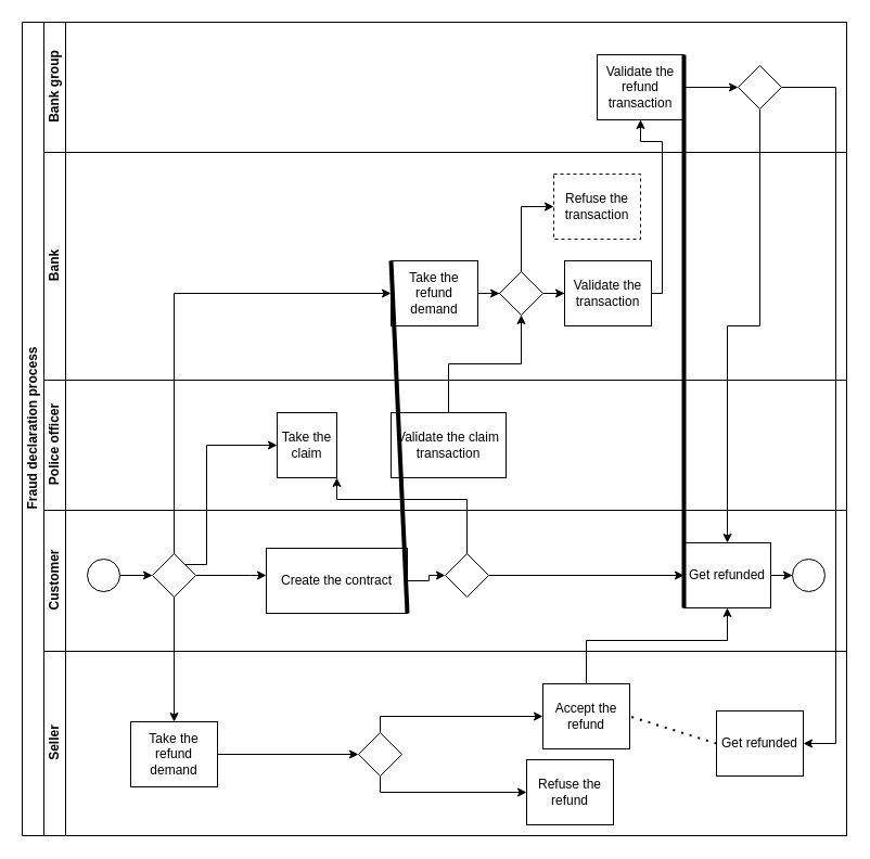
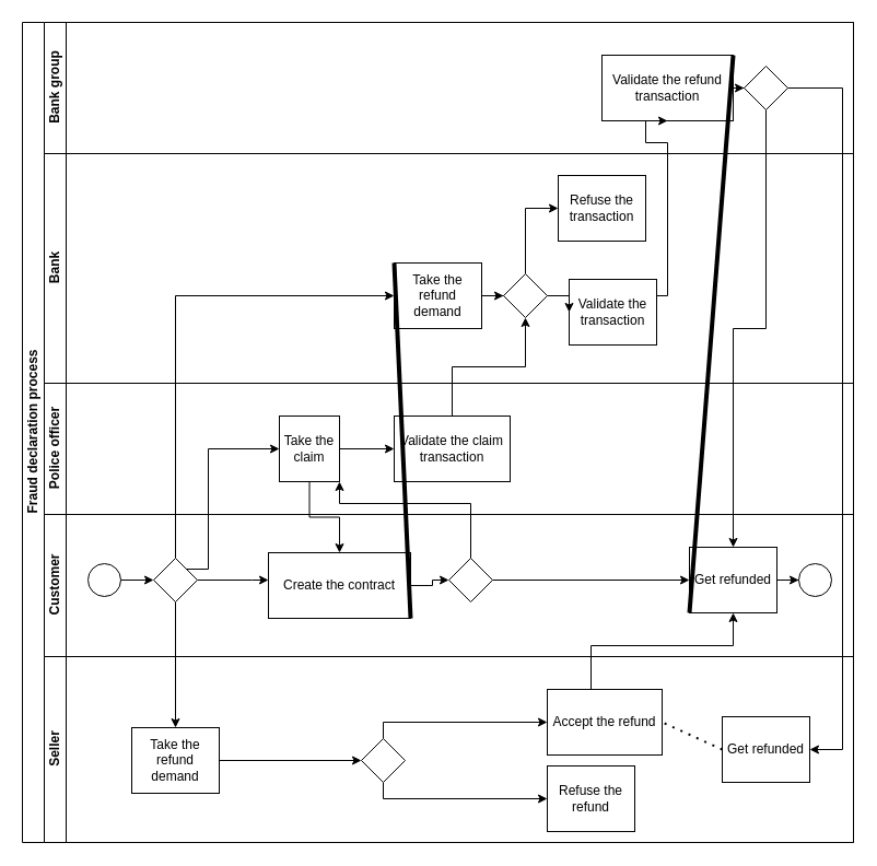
  <mxCell id="0" />
  <mxCell id="1" parent="0" />
  <mxCell id="2" value="Fraud declaration process" style="swimlane;html=1;childLayout=stackLayout;resizeParent=1;resizeParentMax=0;horizontal=0;startSize=20;horizontalStack=0;" parent="1" vertex="1"><mxGeometry x="20" y="20" width="760" height="750" as="geometry" /></mxCell>
  <mxCell id="3" value="Bank group" style="swimlane;html=1;startSize=20;horizontal=0;" parent="2" vertex="1"><mxGeometry x="20" width="740" height="120" as="geometry"><mxRectangle x="20" y="240" width="430" height="30" as="alternateBounds" /></mxGeometry></mxCell>
  <mxCell id="4" style="edgeStyle=orthogonalEdgeStyle;rounded=0;orthogonalLoop=1;jettySize=auto;html=1;entryX=0;entryY=0.5;entryDx=0;entryDy=0;" parent="3" source="5" target="6" edge="1"><mxGeometry relative="1" as="geometry" /></mxCell>
- <mxCell id="5" value="Validate the refund transaction" style="rounded=0;whiteSpace=wrap;html=1;fontFamily=Helvetica;fontSize=12;fontColor=#000000;align=center;" parent="3" vertex="1"><mxGeometry x="510" y="30" width="80" height="60" as="geometry" /></mxCell>
+ <mxCell id="5" value="Validate the refund transaction" style="rounded=0;whiteSpace=wrap;html=1;fontFamily=Helvetica;fontSize=12;fontColor=#000000;align=center;" parent="3" vertex="1"><mxGeometry x="510" y="30" width="120" height="60" as="geometry" /></mxCell>
  <mxCell id="6" value="" style="rhombus;whiteSpace=wrap;html=1;fontFamily=Helvetica;fontSize=12;fontColor=#000000;align=center;" parent="3" vertex="1"><mxGeometry x="640" y="40" width="40" height="40" as="geometry" /></mxCell>
  <mxCell id="7" value="Bank" style="swimlane;html=1;startSize=20;horizontal=0;" parent="2" vertex="1"><mxGeometry x="20" y="120" width="740" height="210" as="geometry" /></mxCell>
- <mxCell id="8" value="Validate the transaction" style="rounded=0;whiteSpace=wrap;html=1;fontFamily=Helvetica;fontSize=12;fontColor=#000000;align=center;" parent="7" vertex="1"><mxGeometry x="480" y="100" width="80" height="60" as="geometry" /></mxCell>
- <mxCell id="9" value="Refuse the transaction" style="rounded=0;whiteSpace=wrap;html=1;fontFamily=Helvetica;fontSize=12;fontColor=#000000;align=center;dashed=1;" parent="7" vertex="1"><mxGeometry x="470" y="20" width="80" height="60" as="geometry" /></mxCell>
+ <mxCell id="8" value="Validate the transaction" style="rounded=0;whiteSpace=wrap;html=1;fontFamily=Helvetica;fontSize=12;fontColor=#000000;align=center;" parent="7" vertex="1"><mxGeometry x="480" y="115" width="80" height="60" as="geometry" /></mxCell>
+ <mxCell id="9" value="Refuse the transaction" style="rounded=0;whiteSpace=wrap;html=1;fontFamily=Helvetica;fontSize=12;fontColor=#000000;align=center;" parent="7" vertex="1"><mxGeometry x="470" y="20" width="80" height="60" as="geometry" /></mxCell>
  <mxCell id="10" style="edgeStyle=orthogonalEdgeStyle;rounded=0;orthogonalLoop=1;jettySize=auto;html=1;exitX=0.5;exitY=0;exitDx=0;exitDy=0;entryX=0;entryY=0.5;entryDx=0;entryDy=0;" parent="7" source="12" target="9" edge="1"><mxGeometry relative="1" as="geometry"><Array as="points"><mxPoint x="440" y="50" /></Array><mxPoint x="396.037" y="115.963" as="sourcePoint" /><mxPoint x="410" y="50" as="targetPoint" /></mxGeometry></mxCell>
  <mxCell id="11" style="edgeStyle=orthogonalEdgeStyle;rounded=0;orthogonalLoop=1;jettySize=auto;html=1;" parent="7" source="12" target="8" edge="1"><mxGeometry relative="1" as="geometry" /></mxCell>
  <mxCell id="12" value="" style="rhombus;whiteSpace=wrap;html=1;fontFamily=Helvetica;fontSize=12;fontColor=#000000;align=center;" parent="7" vertex="1"><mxGeometry x="420" y="110" width="40" height="40" as="geometry" /></mxCell>
  <mxCell id="13" style="edgeStyle=orthogonalEdgeStyle;rounded=0;orthogonalLoop=1;jettySize=auto;html=1;entryX=0;entryY=0.5;entryDx=0;entryDy=0;" parent="7" source="14" target="12" edge="1"><mxGeometry relative="1" as="geometry" /></mxCell>
  <mxCell id="14" value="Take the refund demand" style="rounded=0;whiteSpace=wrap;html=1;fontFamily=Helvetica;fontSize=12;fontColor=#000000;align=center;" parent="7" vertex="1"><mxGeometry x="320" y="100" width="80" height="60" as="geometry" /></mxCell>
  <mxCell id="15" value="Police officer" style="swimlane;html=1;startSize=20;horizontal=0;" parent="2" vertex="1"><mxGeometry x="20" y="330" width="740" height="120" as="geometry"><mxRectangle x="20" y="240" width="430" height="30" as="alternateBounds" /></mxGeometry></mxCell>
  <mxCell id="16" value="Validate the claim transaction" style="rounded=0;whiteSpace=wrap;html=1;fontFamily=Helvetica;fontSize=12;fontColor=#000000;align=center;" parent="15" vertex="1"><mxGeometry x="320" y="30" width="106" height="60" as="geometry" /></mxCell>
+ <mxCell id="17" style="edgeStyle=orthogonalEdgeStyle;rounded=0;orthogonalLoop=1;jettySize=auto;html=1;" parent="15" source="18" target="16" edge="1"><mxGeometry relative="1" as="geometry" /></mxCell>
  <mxCell id="18" value="Take the claim" style="rounded=0;whiteSpace=wrap;html=1;fontFamily=Helvetica;fontSize=12;fontColor=#000000;align=center;" parent="15" vertex="1"><mxGeometry x="215" y="30" width="55" height="60" as="geometry" /></mxCell>
+ <mxCell id="19" style="edgeStyle=orthogonalEdgeStyle;rounded=0;orthogonalLoop=1;jettySize=auto;html=1;exitX=0.5;exitY=1;exitDx=0;exitDy=0;entryX=0.5;entryY=0;entryDx=0;entryDy=0;" parent="15" source="18" target="26" edge="1"><mxGeometry relative="1" as="geometry"><Array as="points" /></mxGeometry></mxCell>
  <mxCell id="20" style="edgeStyle=orthogonalEdgeStyle;rounded=0;orthogonalLoop=1;jettySize=auto;html=1;exitX=1;exitY=0;exitDx=0;exitDy=0;entryX=0;entryY=0.5;entryDx=0;entryDy=0;" parent="2" source="25" target="18" edge="1"><mxGeometry relative="1" as="geometry"><Array as="points"><mxPoint x="170" y="500" /><mxPoint x="170" y="390" /></Array></mxGeometry></mxCell>
  <mxCell id="21" value="Customer" style="swimlane;html=1;startSize=20;horizontal=0;" parent="2" vertex="1"><mxGeometry x="20" y="450" width="740" height="130" as="geometry" /></mxCell>
  <mxCell id="22" value="" style="edgeStyle=orthogonalEdgeStyle;rounded=0;orthogonalLoop=1;jettySize=auto;html=1;" parent="21" source="23" target="25" edge="1"><mxGeometry relative="1" as="geometry"><mxPoint x="120" y="60" as="targetPoint" /></mxGeometry></mxCell>
  <mxCell id="23" value="" style="ellipse;whiteSpace=wrap;html=1;" parent="21" vertex="1"><mxGeometry x="40" y="45" width="30" height="30" as="geometry" /></mxCell>
  <mxCell id="24" style="edgeStyle=orthogonalEdgeStyle;rounded=0;orthogonalLoop=1;jettySize=auto;html=1;exitX=1;exitY=0.5;exitDx=0;exitDy=0;" parent="21" source="25" target="26" edge="1"><mxGeometry relative="1" as="geometry"><Array as="points"><mxPoint x="190" y="60" /><mxPoint x="190" y="60" /></Array></mxGeometry></mxCell>
  <mxCell id="25" value="" style="rhombus;whiteSpace=wrap;html=1;fontFamily=Helvetica;fontSize=12;fontColor=#000000;align=center;" parent="21" vertex="1"><mxGeometry x="100" y="40" width="40" height="40" as="geometry" /></mxCell>
  <mxCell id="26" value="Create the contract" style="rounded=0;whiteSpace=wrap;html=1;fontFamily=Helvetica;fontSize=12;fontColor=#000000;align=center;" parent="21" vertex="1"><mxGeometry x="205" y="35" width="130" height="60" as="geometry" /></mxCell>
  <mxCell id="27" style="edgeStyle=orthogonalEdgeStyle;rounded=0;orthogonalLoop=1;jettySize=auto;html=1;entryX=0;entryY=0.5;entryDx=0;entryDy=0;" parent="21" source="28" target="31" edge="1"><mxGeometry relative="1" as="geometry" /></mxCell>
  <mxCell id="28" value="" style="rhombus;whiteSpace=wrap;html=1;fontFamily=Helvetica;fontSize=12;fontColor=#000000;align=center;" parent="21" vertex="1"><mxGeometry x="370" y="40" width="40" height="40" as="geometry" /></mxCell>
  <mxCell id="29" style="edgeStyle=orthogonalEdgeStyle;rounded=0;orthogonalLoop=1;jettySize=auto;html=1;" parent="21" source="26" target="28" edge="1"><mxGeometry relative="1" as="geometry" /></mxCell>
  <mxCell id="30" value="" style="edgeStyle=orthogonalEdgeStyle;rounded=0;orthogonalLoop=1;jettySize=auto;html=1;" parent="21" source="31" target="32" edge="1"><mxGeometry relative="1" as="geometry" /></mxCell>
  <mxCell id="31" value="Get refunded" style="rounded=0;whiteSpace=wrap;html=1;fontFamily=Helvetica;fontSize=12;fontColor=#000000;align=center;" parent="21" vertex="1"><mxGeometry x="590" y="30" width="80" height="60" as="geometry" /></mxCell>
  <mxCell id="32" value="" style="ellipse;whiteSpace=wrap;html=1;fontColor=#000000;rounded=0;" parent="21" vertex="1"><mxGeometry x="690" y="45" width="30" height="30" as="geometry" /></mxCell>
  <mxCell id="33" style="edgeStyle=orthogonalEdgeStyle;rounded=0;orthogonalLoop=1;jettySize=auto;html=1;entryX=0.5;entryY=0;entryDx=0;entryDy=0;" parent="2" source="25" target="36" edge="1"><mxGeometry relative="1" as="geometry"><mxPoint x="170" y="450" as="targetPoint" /></mxGeometry></mxCell>
  <mxCell id="34" value="Seller" style="swimlane;html=1;startSize=20;horizontal=0;" parent="2" vertex="1"><mxGeometry x="20" y="580" width="740" height="170" as="geometry"><mxRectangle x="20" y="240" width="430" height="30" as="alternateBounds" /></mxGeometry></mxCell>
  <mxCell id="35" value="" style="edgeStyle=orthogonalEdgeStyle;rounded=0;orthogonalLoop=1;jettySize=auto;html=1;endArrow=classic;endFill=1;" parent="34" source="36" target="39" edge="1"><mxGeometry relative="1" as="geometry" /></mxCell>
  <mxCell id="36" value="Take the refund demand" style="rounded=0;whiteSpace=wrap;html=1;fontFamily=Helvetica;fontSize=12;fontColor=#000000;align=center;" parent="34" vertex="1"><mxGeometry x="80" y="65" width="80" height="60" as="geometry" /></mxCell>
  <mxCell id="37" style="edgeStyle=orthogonalEdgeStyle;rounded=0;orthogonalLoop=1;jettySize=auto;html=1;exitX=0.5;exitY=1;exitDx=0;exitDy=0;" parent="34" source="39" target="40" edge="1"><mxGeometry relative="1" as="geometry"><Array as="points"><mxPoint x="310" y="130" /></Array></mxGeometry></mxCell>
  <mxCell id="38" style="edgeStyle=orthogonalEdgeStyle;rounded=0;orthogonalLoop=1;jettySize=auto;html=1;entryX=0;entryY=0.5;entryDx=0;entryDy=0;" parent="34" source="39" target="41" edge="1"><mxGeometry relative="1" as="geometry"><Array as="points"><mxPoint x="310" y="60" /></Array></mxGeometry></mxCell>
  <mxCell id="39" value="" style="rhombus;whiteSpace=wrap;html=1;fontFamily=Helvetica;fontSize=12;fontColor=#000000;align=center;" parent="34" vertex="1"><mxGeometry x="290" y="75" width="40" height="40" as="geometry" /></mxCell>
- <mxCell id="40" value="Refuse the refund" style="rounded=0;whiteSpace=wrap;html=1;fontFamily=Helvetica;fontSize=12;fontColor=#000000;align=center;" parent="34" vertex="1"><mxGeometry x="445" y="100" width="80" height="60" as="geometry" /></mxCell>
- <mxCell id="41" value="Accept the refund" style="rounded=0;whiteSpace=wrap;html=1;fontFamily=Helvetica;fontSize=12;fontColor=#000000;align=center;" parent="34" vertex="1"><mxGeometry x="460" y="30" width="80" height="60" as="geometry" /></mxCell>
+ <mxCell id="40" value="Refuse the refund" style="rounded=0;whiteSpace=wrap;html=1;fontFamily=Helvetica;fontSize=12;fontColor=#000000;align=center;" parent="34" vertex="1"><mxGeometry x="460" y="100" width="80" height="60" as="geometry" /></mxCell>
+ <mxCell id="41" value="Accept the refund" style="rounded=0;whiteSpace=wrap;html=1;fontFamily=Helvetica;fontSize=12;fontColor=#000000;align=center;" parent="34" vertex="1"><mxGeometry x="460" y="30" width="105" height="60" as="geometry" /></mxCell>
  <mxCell id="42" value="Get refunded" style="rounded=0;whiteSpace=wrap;html=1;fontFamily=Helvetica;fontSize=12;fontColor=#000000;align=center;" parent="34" vertex="1"><mxGeometry x="620" y="55" width="80" height="60" as="geometry" /></mxCell>
  <mxCell id="43" value="" style="endArrow=none;dashed=1;html=1;dashPattern=1 3;strokeWidth=2;rounded=0;entryX=1;entryY=0.5;entryDx=0;entryDy=0;exitX=0;exitY=0.5;exitDx=0;exitDy=0;" parent="34" source="42" target="41" edge="1"><mxGeometry width="50" height="50" relative="1" as="geometry"><mxPoint x="410" y="140" as="sourcePoint" /><mxPoint x="460" y="90" as="targetPoint" /></mxGeometry></mxCell>
  <mxCell id="44" style="edgeStyle=orthogonalEdgeStyle;rounded=0;orthogonalLoop=1;jettySize=auto;html=1;entryX=0.5;entryY=1;entryDx=0;entryDy=0;" parent="2" source="16" target="12" edge="1"><mxGeometry relative="1" as="geometry" /></mxCell>
  <mxCell id="45" style="edgeStyle=orthogonalEdgeStyle;rounded=0;orthogonalLoop=1;jettySize=auto;html=1;exitX=0.5;exitY=0;exitDx=0;exitDy=0;" parent="2" source="28" edge="1"><mxGeometry relative="1" as="geometry"><Array as="points"><mxPoint x="410" y="440" /><mxPoint x="290" y="440" /></Array><mxPoint x="290" y="420" as="targetPoint" /></mxGeometry></mxCell>
  <mxCell id="46" style="edgeStyle=orthogonalEdgeStyle;rounded=0;orthogonalLoop=1;jettySize=auto;html=1;entryX=0.5;entryY=1;entryDx=0;entryDy=0;" parent="2" source="41" target="31" edge="1"><mxGeometry relative="1" as="geometry"><Array as="points"><mxPoint x="520" y="570" /><mxPoint x="650" y="570" /></Array></mxGeometry></mxCell>
  <mxCell id="47" value="" style="endArrow=none;html=1;rounded=0;exitX=0;exitY=1;exitDx=0;exitDy=0;strokeWidth=4;entryX=1;entryY=0;entryDx=0;entryDy=0;" parent="2" source="31" target="5" edge="1"><mxGeometry width="50" height="50" relative="1" as="geometry"><mxPoint x="590" y="540" as="sourcePoint" /><mxPoint x="590" y="340" as="targetPoint" /></mxGeometry></mxCell>
  <mxCell id="48" style="edgeStyle=orthogonalEdgeStyle;rounded=0;orthogonalLoop=1;jettySize=auto;html=1;exitX=1;exitY=0.5;exitDx=0;exitDy=0;entryX=1;entryY=0.5;entryDx=0;entryDy=0;" parent="2" source="6" target="42" edge="1"><mxGeometry relative="1" as="geometry"><mxPoint x="700" y="670" as="targetPoint" /><mxPoint x="750" y="60" as="sourcePoint" /><Array as="points"><mxPoint x="750" y="60" /><mxPoint x="750" y="665" /></Array></mxGeometry></mxCell>
  <mxCell id="49" style="edgeStyle=orthogonalEdgeStyle;rounded=0;orthogonalLoop=1;jettySize=auto;html=1;entryX=0;entryY=0.5;entryDx=0;entryDy=0;" parent="2" source="25" target="14" edge="1"><mxGeometry relative="1" as="geometry"><Array as="points"><mxPoint x="140" y="250" /></Array></mxGeometry></mxCell>
  <mxCell id="50" value="" style="endArrow=none;html=1;rounded=0;exitX=0;exitY=0;exitDx=0;exitDy=0;strokeWidth=4;entryX=1;entryY=1;entryDx=0;entryDy=0;" parent="2" source="14" target="26" edge="1"><mxGeometry width="50" height="50" relative="1" as="geometry"><mxPoint x="360" y="420" as="sourcePoint" /><mxPoint x="350" y="450" as="targetPoint" /></mxGeometry></mxCell>
  <mxCell id="51" style="edgeStyle=orthogonalEdgeStyle;rounded=0;orthogonalLoop=1;jettySize=auto;html=1;exitX=0.5;exitY=1;exitDx=0;exitDy=0;entryX=0.5;entryY=0;entryDx=0;entryDy=0;" edge="1" parent="2" source="6" target="31"><mxGeometry relative="1" as="geometry" /></mxCell>
  <mxCell id="52" style="edgeStyle=orthogonalEdgeStyle;rounded=0;orthogonalLoop=1;jettySize=auto;html=1;entryX=0.5;entryY=1;entryDx=0;entryDy=0;exitX=1;exitY=0.5;exitDx=0;exitDy=0;" edge="1" parent="2" source="8" target="5"><mxGeometry relative="1" as="geometry"><mxPoint x="580" y="250.03" as="sourcePoint" /><mxPoint x="560.0" y="90" as="targetPoint" /><Array as="points"><mxPoint x="590" y="250" /><mxPoint x="590" y="110" /><mxPoint x="570" y="110" /></Array></mxGeometry></mxCell>
